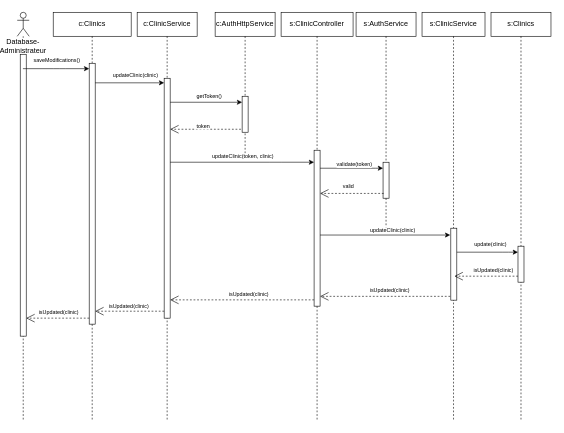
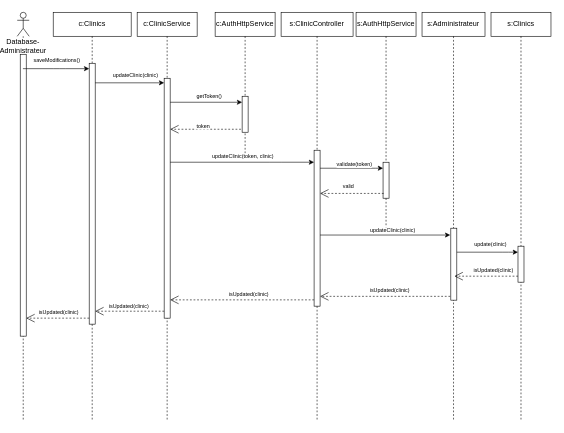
  <mxCell id="0" />
  <mxCell id="1" parent="0" />
  <mxCell id="2" value="Database-Administrateur" style="shape=umlLifeline;participant=umlActor;perimeter=lifelinePerimeter;whiteSpace=wrap;html=1;container=1;collapsible=0;recursiveResize=0;verticalAlign=top;spacingTop=36;labelBackgroundColor=#ffffff;outlineConnect=0;" vertex="1" parent="1"><mxGeometry x="20" y="20" width="20" height="680" as="geometry" /></mxCell>
  <mxCell id="3" value="" style="html=1;points=[];perimeter=orthogonalPerimeter;" vertex="1" parent="2"><mxGeometry x="5" y="70" width="10" height="470" as="geometry" /></mxCell>
  <mxCell id="4" value="c:Clinics" style="shape=umlLifeline;perimeter=lifelinePerimeter;whiteSpace=wrap;html=1;container=1;collapsible=0;recursiveResize=0;outlineConnect=0;" vertex="1" parent="1"><mxGeometry x="80" y="20" width="130" height="680" as="geometry" /></mxCell>
  <mxCell id="5" value="" style="html=1;points=[];perimeter=orthogonalPerimeter;" vertex="1" parent="4"><mxGeometry x="60" y="85" width="10" height="435" as="geometry" /></mxCell>
  <mxCell id="6" value="c:ClinicService" style="shape=umlLifeline;perimeter=lifelinePerimeter;whiteSpace=wrap;html=1;container=1;collapsible=0;recursiveResize=0;outlineConnect=0;" vertex="1" parent="1"><mxGeometry x="220" y="20" width="100" height="680" as="geometry" /></mxCell>
  <mxCell id="7" value="" style="html=1;points=[];perimeter=orthogonalPerimeter;" vertex="1" parent="6"><mxGeometry x="45" y="110" width="10" height="400" as="geometry" /></mxCell>
  <mxCell id="8" value="s:ClinicController" style="shape=umlLifeline;perimeter=lifelinePerimeter;whiteSpace=wrap;html=1;container=1;collapsible=0;recursiveResize=0;outlineConnect=0;" vertex="1" parent="1"><mxGeometry x="460" y="20" width="120" height="680" as="geometry" /></mxCell>
  <mxCell id="9" value="" style="html=1;points=[];perimeter=orthogonalPerimeter;" vertex="1" parent="8"><mxGeometry x="55" y="230" width="10" height="260" as="geometry" /></mxCell>
- <mxCell id="10" value="s:ClinicService" style="shape=umlLifeline;perimeter=lifelinePerimeter;whiteSpace=wrap;html=1;container=1;collapsible=0;recursiveResize=0;outlineConnect=0;" vertex="1" parent="1"><mxGeometry x="695" y="20" width="105" height="680" as="geometry" /></mxCell>
+ <mxCell id="10" value="s:Administrateur" style="shape=umlLifeline;perimeter=lifelinePerimeter;whiteSpace=wrap;html=1;container=1;collapsible=0;recursiveResize=0;outlineConnect=0;" vertex="1" parent="1"><mxGeometry x="695" y="20" width="105" height="680" as="geometry" /></mxCell>
  <mxCell id="11" value="" style="html=1;points=[];perimeter=orthogonalPerimeter;" vertex="1" parent="10"><mxGeometry x="48" y="360" width="10" height="120" as="geometry" /></mxCell>
  <mxCell id="12" value="s:Clinics" style="shape=umlLifeline;perimeter=lifelinePerimeter;whiteSpace=wrap;html=1;container=1;collapsible=0;recursiveResize=0;outlineConnect=0;" vertex="1" parent="1"><mxGeometry x="810" y="20" width="100" height="680" as="geometry" /></mxCell>
  <mxCell id="13" value="" style="html=1;points=[];perimeter=orthogonalPerimeter;" vertex="1" parent="12"><mxGeometry x="45" y="390" width="10" height="60" as="geometry" /></mxCell>
  <mxCell id="14" value="c:AuthHttpService" style="shape=umlLifeline;perimeter=lifelinePerimeter;whiteSpace=wrap;html=1;container=1;collapsible=0;recursiveResize=0;outlineConnect=0;" vertex="1" parent="1"><mxGeometry x="350" y="20" width="100" height="240" as="geometry" /></mxCell>
  <mxCell id="15" value="" style="html=1;points=[];perimeter=orthogonalPerimeter;" vertex="1" parent="14"><mxGeometry x="45" y="140" width="10" height="60" as="geometry" /></mxCell>
- <mxCell id="16" value="s:AuthService" style="shape=umlLifeline;perimeter=lifelinePerimeter;whiteSpace=wrap;html=1;container=1;collapsible=0;recursiveResize=0;outlineConnect=0;" vertex="1" parent="1"><mxGeometry x="585" y="20" width="100" height="360" as="geometry" /></mxCell>
+ <mxCell id="16" value="s:AuthHttpService" style="shape=umlLifeline;perimeter=lifelinePerimeter;whiteSpace=wrap;html=1;container=1;collapsible=0;recursiveResize=0;outlineConnect=0;" vertex="1" parent="1"><mxGeometry x="585" y="20" width="100" height="360" as="geometry" /></mxCell>
  <mxCell id="17" value="" style="html=1;points=[];perimeter=orthogonalPerimeter;" vertex="1" parent="16"><mxGeometry x="45" y="250" width="10" height="60" as="geometry" /></mxCell>
  <mxCell id="18" value="saveModifications()" style="endArrow=classic;html=1;fontSize=9;" edge="1" parent="1" source="2" target="5"><mxGeometry x="0.02" y="14" width="50" height="50" relative="1" as="geometry"><mxPoint x="30" y="150" as="sourcePoint" /><mxPoint x="80" y="100" as="targetPoint" /><Array as="points"><mxPoint x="90" y="114" /></Array><mxPoint as="offset" /></mxGeometry></mxCell>
  <mxCell id="19" value="" style="endArrow=classic;html=1;entryX=0;entryY=0.019;entryDx=0;entryDy=0;entryPerimeter=0;" edge="1" parent="1" source="5" target="7"><mxGeometry width="50" height="50" relative="1" as="geometry"><mxPoint x="-10" y="770" as="sourcePoint" /><mxPoint x="270" y="133" as="targetPoint" /></mxGeometry></mxCell>
  <mxCell id="20" value="updateClinic(clinic)" style="text;html=1;resizable=0;points=[];align=center;verticalAlign=middle;labelBackgroundColor=#ffffff;fontSize=9;" vertex="1" connectable="0" parent="19"><mxGeometry x="0.262" y="3" relative="1" as="geometry"><mxPoint x="-7" y="-10" as="offset" /></mxGeometry></mxCell>
  <mxCell id="21" value="getToken()" style="endArrow=classic;html=1;fontSize=9;" edge="1" parent="1" target="15"><mxGeometry x="0.083" y="10" width="50" height="50" relative="1" as="geometry"><mxPoint x="275" y="170" as="sourcePoint" /><mxPoint x="390" y="170" as="targetPoint" /><mxPoint as="offset" /></mxGeometry></mxCell>
  <mxCell id="22" value="" style="endArrow=classic;html=1;" edge="1" parent="1" source="7" target="9"><mxGeometry width="50" height="50" relative="1" as="geometry"><mxPoint x="270" y="280.02" as="sourcePoint" /><mxPoint x="511" y="280.02" as="targetPoint" /><Array as="points"><mxPoint x="450" y="270" /></Array></mxGeometry></mxCell>
  <mxCell id="23" value="updateClinic(token, clinic)" style="text;html=1;resizable=0;points=[];align=center;verticalAlign=middle;labelBackgroundColor=#ffffff;fontSize=9;" vertex="1" connectable="0" parent="22"><mxGeometry x="0.458" y="-54" relative="1" as="geometry"><mxPoint x="-55" y="-64" as="offset" /></mxGeometry></mxCell>
  <mxCell id="24" value="validate(token)" style="endArrow=classic;html=1;fontSize=9;" edge="1" parent="1" source="9" target="17"><mxGeometry x="0.091" y="6" width="50" height="50" relative="1" as="geometry"><mxPoint x="-150" y="770" as="sourcePoint" /><mxPoint x="-100" y="720" as="targetPoint" /><mxPoint as="offset" /><Array as="points"><mxPoint x="610" y="280" /></Array></mxGeometry></mxCell>
  <mxCell id="25" value="" style="endArrow=classic;html=1;entryX=-0.1;entryY=0.095;entryDx=0;entryDy=0;entryPerimeter=0;" edge="1" parent="1" source="9" target="11"><mxGeometry width="50" height="50" relative="1" as="geometry"><mxPoint x="-150" y="770" as="sourcePoint" /><mxPoint x="-100" y="720" as="targetPoint" /></mxGeometry></mxCell>
  <mxCell id="26" value="updateClinic(clinic)" style="text;html=1;resizable=0;points=[];align=center;verticalAlign=middle;labelBackgroundColor=#ffffff;fontSize=9;" vertex="1" connectable="0" parent="25"><mxGeometry x="0.234" y="1" relative="1" as="geometry"><mxPoint x="-14" y="-7" as="offset" /></mxGeometry></mxCell>
  <mxCell id="27" value="update(clinic)" style="endArrow=classic;html=1;fontSize=9;" edge="1" parent="1" source="11" target="13"><mxGeometry x="0.091" y="12" width="50" height="50" relative="1" as="geometry"><mxPoint x="-145" y="770" as="sourcePoint" /><mxPoint x="-95" y="720" as="targetPoint" /><mxPoint as="offset" /><Array as="points"><mxPoint x="830" y="420" /></Array></mxGeometry></mxCell>
  <mxCell id="28" value="token" style="endArrow=open;endSize=12;dashed=1;html=1;exitX=-0.2;exitY=0.917;exitDx=0;exitDy=0;exitPerimeter=0;fontSize=9;" edge="1" parent="1" source="15" target="7"><mxGeometry x="0.068" y="-5" width="160" relative="1" as="geometry"><mxPoint x="-150" y="720" as="sourcePoint" /><mxPoint x="10" y="720" as="targetPoint" /><mxPoint as="offset" /></mxGeometry></mxCell>
  <mxCell id="29" value="valid" style="endArrow=open;endSize=12;dashed=1;html=1;exitX=0.1;exitY=0.867;exitDx=0;exitDy=0;exitPerimeter=0;fontSize=9;" edge="1" parent="1" source="17" target="9"><mxGeometry x="0.109" y="-12" width="160" relative="1" as="geometry"><mxPoint x="610" y="350" as="sourcePoint" /><mxPoint x="490" y="320.02" as="targetPoint" /><mxPoint as="offset" /></mxGeometry></mxCell>
  <mxCell id="30" value="" style="endArrow=open;endSize=12;dashed=1;html=1;" edge="1" parent="1" source="13"><mxGeometry width="160" relative="1" as="geometry"><mxPoint x="850" y="460.02" as="sourcePoint" /><mxPoint x="749" y="460" as="targetPoint" /></mxGeometry></mxCell>
  <mxCell id="31" value="isUpdated(clinic)" style="text;html=1;resizable=0;points=[];align=center;verticalAlign=middle;labelBackgroundColor=#ffffff;fontSize=9;" vertex="1" connectable="0" parent="30"><mxGeometry x="-0.247" relative="1" as="geometry"><mxPoint x="-2" y="-10" as="offset" /></mxGeometry></mxCell>
  <mxCell id="32" value="" style="endArrow=open;endSize=12;dashed=1;html=1;exitX=-0.1;exitY=0.947;exitDx=0;exitDy=0;exitPerimeter=0;" edge="1" parent="1" source="11" target="9"><mxGeometry width="160" relative="1" as="geometry"><mxPoint x="736" y="540" as="sourcePoint" /><mxPoint x="635" y="559.5" as="targetPoint" /></mxGeometry></mxCell>
  <mxCell id="33" value="isUpdated(clinic)" style="text;html=1;resizable=0;points=[];align=center;verticalAlign=middle;labelBackgroundColor=#ffffff;fontSize=9;" vertex="1" connectable="0" parent="32"><mxGeometry x="-0.292" y="-2" relative="1" as="geometry"><mxPoint x="-25" y="-8" as="offset" /></mxGeometry></mxCell>
  <mxCell id="34" value="" style="endArrow=open;endSize=12;dashed=1;html=1;exitX=0.1;exitY=0.867;exitDx=0;exitDy=0;exitPerimeter=0;" edge="1" parent="1"><mxGeometry width="160" relative="1" as="geometry"><mxPoint x="515" y="499.52" as="sourcePoint" /><mxPoint x="275" y="499.52" as="targetPoint" /></mxGeometry></mxCell>
  <mxCell id="35" value="isUpdated(clinic)" style="text;html=1;resizable=0;points=[];align=center;verticalAlign=middle;labelBackgroundColor=#ffffff;fontSize=9;" vertex="1" connectable="0" parent="34"><mxGeometry x="-0.408" y="2" relative="1" as="geometry"><mxPoint x="-39" y="-12" as="offset" /></mxGeometry></mxCell>
  <mxCell id="36" value="" style="endArrow=open;endSize=12;dashed=1;html=1;exitX=0;exitY=0.971;exitDx=0;exitDy=0;exitPerimeter=0;" edge="1" parent="1" source="7" target="5"><mxGeometry width="160" relative="1" as="geometry"><mxPoint x="271" y="629.08" as="sourcePoint" /><mxPoint x="285" y="606.08" as="targetPoint" /></mxGeometry></mxCell>
  <mxCell id="37" value="isUpdated(clinic)" style="text;html=1;resizable=0;points=[];align=center;verticalAlign=middle;labelBackgroundColor=#ffffff;fontSize=9;" vertex="1" connectable="0" parent="36"><mxGeometry x="-0.252" y="2" relative="1" as="geometry"><mxPoint x="-17" y="-11" as="offset" /></mxGeometry></mxCell>
  <mxCell id="38" value="" style="endArrow=open;endSize=12;dashed=1;html=1;" edge="1" parent="1" source="5" target="3"><mxGeometry width="160" relative="1" as="geometry"><mxPoint x="276" y="639.08" as="sourcePoint" /><mxPoint x="90" y="620" as="targetPoint" /><Array as="points"><mxPoint x="120" y="530" /></Array></mxGeometry></mxCell>
  <mxCell id="39" value="isUpdated(clinic)" style="text;html=1;resizable=0;points=[];align=center;verticalAlign=middle;labelBackgroundColor=#ffffff;fontSize=9;" vertex="1" connectable="0" parent="38"><mxGeometry x="-0.089" y="-3" relative="1" as="geometry"><mxPoint x="-4" y="-7" as="offset" /></mxGeometry></mxCell>
